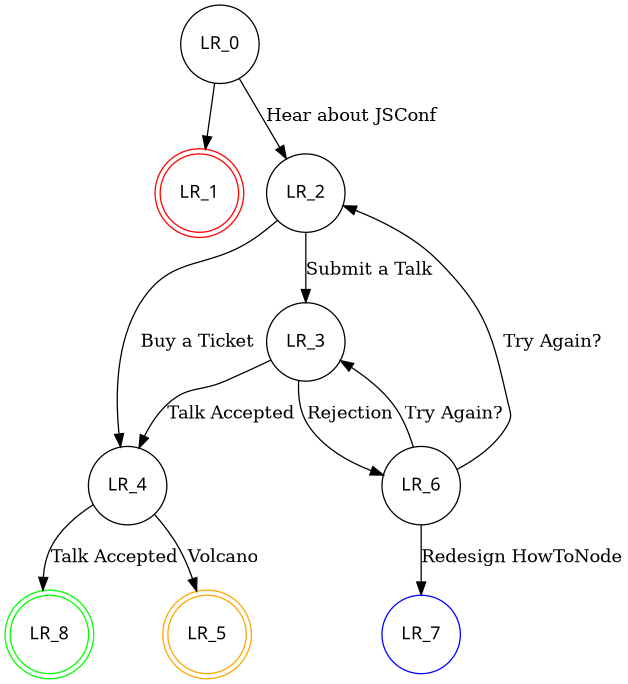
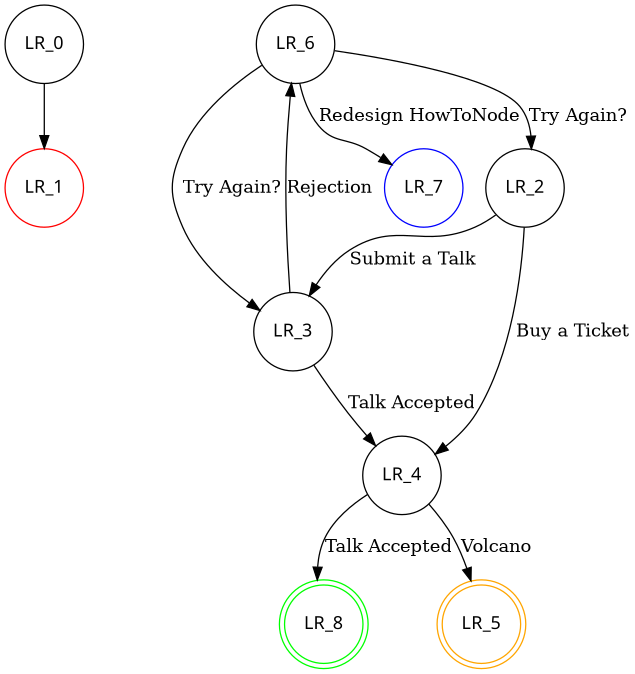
  digraph {
    node [fontname=Sans shape=circle]
-   LR_1 [color=red shape=doublecircle]
+   LR_1 [color=red]
    LR_7 [color=blue]
    LR_8 [color=green shape=doublecircle]
    LR_5 [color=orange shape=doublecircle]
    LR_0
    LR_2
    LR_3
    LR_4
    LR_6
    LR_0 -> LR_1
-   LR_0 -> LR_2 [label="Hear about JSConf"]
    LR_2 -> LR_3 [label="Submit a Talk"]
    LR_2 -> LR_4 [label="Buy a Ticket"]
    LR_3 -> LR_4 [label="Talk Accepted"]
    LR_3 -> LR_6 [label=Rejection]
    LR_4 -> LR_8 [label="Talk Accepted"]
    LR_4 -> LR_5 [label=Volcano]
    LR_6 -> LR_7 [label="Redesign HowToNode"]
    LR_6 -> LR_2 [label="Try Again?"]
    LR_6 -> LR_3 [label="Try Again?"]
  }
